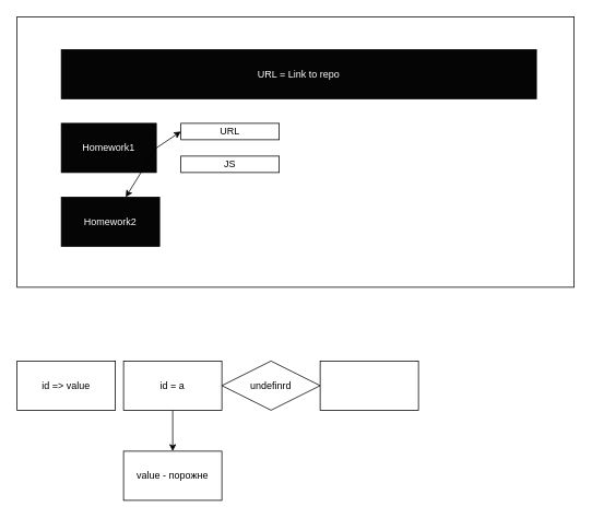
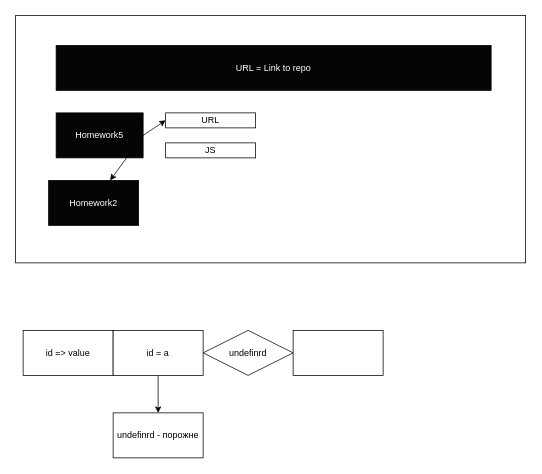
  <mxCell id="0" />
  <mxCell id="1" parent="0" />
  <mxCell id="2" value="" style="rounded=0;whiteSpace=wrap;html=1;" vertex="1" parent="1"><mxGeometry x="20" y="20" width="680" height="330" as="geometry" /></mxCell>
  <mxCell id="3" value="&lt;font color=&quot;#ffffff&quot;&gt;URL = Link to repo&lt;/font&gt;" style="rounded=0;whiteSpace=wrap;html=1;fillColor=#050505;" vertex="1" parent="1"><mxGeometry x="74" y="60" width="580" height="60" as="geometry" /></mxCell>
- <mxCell id="4" value="&lt;font color=&quot;#ffffff&quot;&gt;Homework1&lt;/font&gt;" style="rounded=0;whiteSpace=wrap;html=1;fillColor=#050505;" vertex="1" parent="1"><mxGeometry x="74" y="150" width="116" height="60" as="geometry" /></mxCell>
- <mxCell id="5" value="&lt;font color=&quot;#ffffff&quot;&gt;Homework2&lt;/font&gt;" style="rounded=0;whiteSpace=wrap;html=1;fillColor=#050505;" vertex="1" parent="1"><mxGeometry x="74" y="240" width="120" height="60" as="geometry" /></mxCell>
+ <mxCell id="4" value="&lt;font color=&quot;#ffffff&quot;&gt;Homework5&lt;/font&gt;" style="rounded=0;whiteSpace=wrap;html=1;fillColor=#050505;" vertex="1" parent="1"><mxGeometry x="74" y="150" width="116" height="60" as="geometry" /></mxCell>
+ <mxCell id="5" value="&lt;font color=&quot;#ffffff&quot;&gt;Homework2&lt;/font&gt;" style="rounded=0;whiteSpace=wrap;html=1;fillColor=#050505;" vertex="1" parent="1"><mxGeometry x="64" y="240" width="120" height="60" as="geometry" /></mxCell>
  <mxCell id="6" value="URL" style="rounded=0;whiteSpace=wrap;html=1;" vertex="1" parent="1"><mxGeometry x="220" y="150" width="120" height="20" as="geometry" /></mxCell>
  <mxCell id="7" value="JS" style="rounded=0;whiteSpace=wrap;html=1;" vertex="1" parent="1"><mxGeometry x="220" y="190" width="120" height="20" as="geometry" /></mxCell>
  <mxCell id="8" value="" style="endArrow=classic;html=1;rounded=0;exitX=1;exitY=0.5;exitDx=0;exitDy=0;" edge="1" parent="1" source="4" target="5"><mxGeometry width="50" height="50" relative="1" as="geometry"><mxPoint x="340" y="330" as="sourcePoint" /><mxPoint x="390" y="280" as="targetPoint" /></mxGeometry></mxCell>
  <mxCell id="9" value="" style="endArrow=classic;html=1;rounded=0;entryX=0;entryY=0.5;entryDx=0;entryDy=0;" edge="1" parent="1" target="6"><mxGeometry width="50" height="50" relative="1" as="geometry"><mxPoint x="190" y="180" as="sourcePoint" /><mxPoint x="390" y="280" as="targetPoint" /></mxGeometry></mxCell>
- <mxCell id="10" value="id =&amp;gt; value" style="rounded=0;whiteSpace=wrap;html=1;" vertex="1" parent="1"><mxGeometry x="20" y="440" width="120" height="60" as="geometry" /></mxCell>
+ <mxCell id="10" value="id =&amp;gt; value" style="rounded=0;whiteSpace=wrap;html=1;" vertex="1" parent="1"><mxGeometry x="30" y="440" width="120" height="60" as="geometry" /></mxCell>
  <mxCell id="11" style="edgeStyle=orthogonalEdgeStyle;rounded=0;orthogonalLoop=1;jettySize=auto;html=1;" edge="1" parent="1" source="12"><mxGeometry relative="1" as="geometry"><mxPoint x="210" y="550" as="targetPoint" /></mxGeometry></mxCell>
  <mxCell id="12" value="id = a" style="rounded=0;whiteSpace=wrap;html=1;" vertex="1" parent="1"><mxGeometry x="150" y="440" width="120" height="60" as="geometry" /></mxCell>
  <mxCell id="13" value="undefinrd" style="rhombus;whiteSpace=wrap;html=1;" vertex="1" parent="1"><mxGeometry x="270" y="440" width="120" height="60" as="geometry" /></mxCell>
  <mxCell id="14" value="" style="rounded=0;whiteSpace=wrap;html=1;" vertex="1" parent="1"><mxGeometry x="390" y="440" width="120" height="60" as="geometry" /></mxCell>
- <mxCell id="15" value="value - порожне" style="rounded=0;whiteSpace=wrap;html=1;" vertex="1" parent="1"><mxGeometry x="150" y="550" width="120" height="60" as="geometry" /></mxCell>
+ <mxCell id="15" value="undefinrd - порожне" style="rounded=0;whiteSpace=wrap;html=1;" vertex="1" parent="1"><mxGeometry x="150" y="550" width="120" height="60" as="geometry" /></mxCell>
